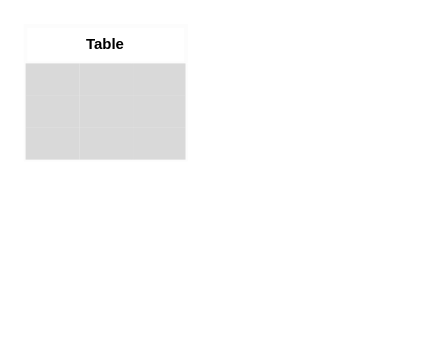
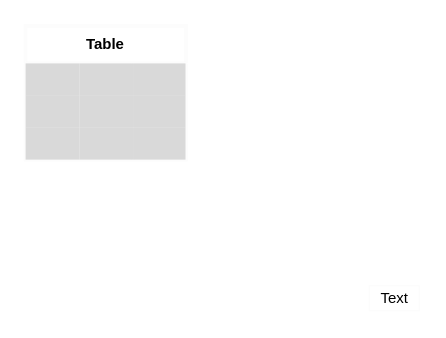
  <mxCell id="0" />
  <mxCell id="1" parent="0" />
  <mxCell id="2" value="Table" style="shape=table;html=1;whiteSpace=wrap;startSize=30;container=1;collapsible=0;childLayout=tableLayout;fontStyle=1;align=center;strokeColor=#FCFCFC;strokeWidth=3;" vertex="1" parent="1"><mxGeometry x="20" y="20" width="128.4" height="107" as="geometry" /></mxCell>
  <mxCell id="3" value="" style="shape=partialRectangle;html=1;whiteSpace=wrap;collapsible=0;dropTarget=0;pointerEvents=0;fillColor=none;top=0;left=0;bottom=0;right=0;points=[[0,0.5],[1,0.5]];portConstraint=eastwest;strokeColor=#FCFCFC;strokeWidth=3;" vertex="1" parent="2"><mxGeometry y="30" width="128.4" height="26" as="geometry" /></mxCell>
  <mxCell id="4" value="" style="shape=partialRectangle;html=1;whiteSpace=wrap;connectable=0;top=0;left=0;bottom=0;right=0;overflow=hidden;fillColor=#D9D9D9;strokeColor=#FCFCFC;strokeWidth=3;" vertex="1" parent="3"><mxGeometry width="43" height="26" as="geometry" /></mxCell>
  <mxCell id="5" value="" style="shape=partialRectangle;html=1;whiteSpace=wrap;connectable=0;top=0;left=0;bottom=0;right=0;overflow=hidden;fillColor=#D9D9D9;strokeColor=#FCFCFC;strokeWidth=3;" vertex="1" parent="3"><mxGeometry x="43" width="43" height="26" as="geometry" /></mxCell>
  <mxCell id="6" value="" style="shape=partialRectangle;html=1;whiteSpace=wrap;connectable=0;top=0;left=0;bottom=0;right=0;overflow=hidden;fillColor=#D9D9D9;strokeColor=#FCFCFC;strokeWidth=3;" vertex="1" parent="3"><mxGeometry x="86" width="42" height="26" as="geometry" /></mxCell>
  <mxCell id="7" value="" style="shape=partialRectangle;html=1;whiteSpace=wrap;collapsible=0;dropTarget=0;pointerEvents=0;fillColor=none;top=0;left=0;bottom=0;right=0;points=[[0,0.5],[1,0.5]];portConstraint=eastwest;strokeColor=#FCFCFC;strokeWidth=3;" vertex="1" parent="2"><mxGeometry y="56" width="128.4" height="25" as="geometry" /></mxCell>
  <mxCell id="8" value="" style="shape=partialRectangle;html=1;whiteSpace=wrap;connectable=0;top=0;left=0;bottom=0;right=0;overflow=hidden;fillColor=#D9D9D9;strokeColor=#FCFCFC;strokeWidth=3;" vertex="1" parent="7"><mxGeometry width="43" height="25" as="geometry" /></mxCell>
  <mxCell id="9" value="" style="shape=partialRectangle;html=1;whiteSpace=wrap;connectable=0;top=0;left=0;bottom=0;right=0;overflow=hidden;fillColor=#D9D9D9;strokeColor=#FCFCFC;strokeWidth=3;" vertex="1" parent="7"><mxGeometry x="43" width="43" height="25" as="geometry" /></mxCell>
  <mxCell id="10" value="" style="shape=partialRectangle;html=1;whiteSpace=wrap;connectable=0;top=0;left=0;bottom=0;right=0;overflow=hidden;fillColor=#D9D9D9;strokeColor=#FCFCFC;strokeWidth=3;" vertex="1" parent="7"><mxGeometry x="86" width="42" height="25" as="geometry" /></mxCell>
  <mxCell id="11" value="" style="shape=partialRectangle;html=1;whiteSpace=wrap;collapsible=0;dropTarget=0;pointerEvents=0;fillColor=none;top=0;left=0;bottom=0;right=0;points=[[0,0.5],[1,0.5]];portConstraint=eastwest;strokeColor=#FCFCFC;strokeWidth=3;" vertex="1" parent="2"><mxGeometry y="81" width="128.4" height="26" as="geometry" /></mxCell>
  <mxCell id="12" value="" style="shape=partialRectangle;html=1;whiteSpace=wrap;connectable=0;top=0;left=0;bottom=0;right=0;overflow=hidden;fillColor=#D9D9D9;strokeColor=#FCFCFC;strokeWidth=3;" vertex="1" parent="11"><mxGeometry width="43" height="26" as="geometry" /></mxCell>
  <mxCell id="13" value="" style="shape=partialRectangle;html=1;whiteSpace=wrap;connectable=0;top=0;left=0;bottom=0;right=0;overflow=hidden;fillColor=#D9D9D9;strokeColor=#FCFCFC;strokeWidth=3;" vertex="1" parent="11"><mxGeometry x="43" width="43" height="26" as="geometry" /></mxCell>
  <mxCell id="14" value="" style="shape=partialRectangle;html=1;whiteSpace=wrap;connectable=0;top=0;left=0;bottom=0;right=0;overflow=hidden;fillColor=#D9D9D9;strokeColor=#FCFCFC;strokeWidth=3;" vertex="1" parent="11"><mxGeometry x="86" width="42" height="26" as="geometry" /></mxCell>
+ <mxCell id="15" value="Text" style="text;html=1;align=center;verticalAlign=middle;resizable=0;points=[];autosize=1;strokeColor=#FCFCFC;" vertex="1" parent="1"><mxGeometry x="295" y="228" width="40" height="20" as="geometry" /></mxCell>
